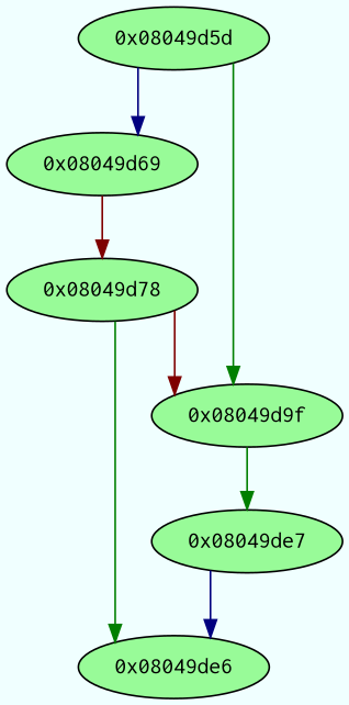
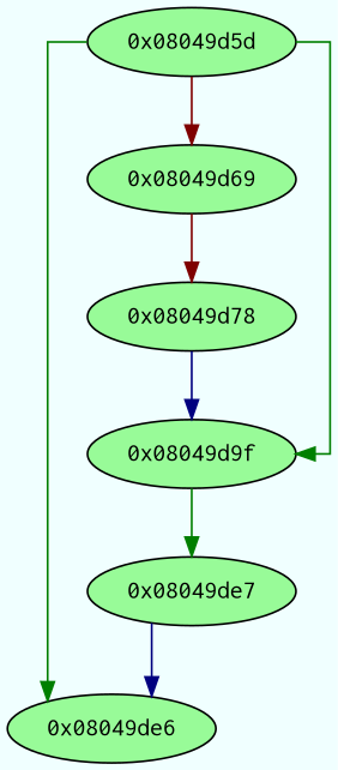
  digraph {
    bgcolor=azure
    fontname=Courier
    fontsize=8
    splines=ortho
    node [color=black fillcolor=palegreen fontname=Courier style=filled]
    edge [arrowhead=normal color="#007f00"]
    n1 [label="0x08049d5d"]
    n2 [label="0x08049de6"]
    n3 [label="0x08049d69"]
    n4 [label="0x08049d9f"]
    n5 [label="0x08049d78"]
    n6 [label="0x08049de7"]
-   n5 -> n2
-   n1 -> n3 [color="#00007f"]
+   n1 -> n2
+   n1 -> n3 [color="#7f0000"]
    n1 -> n4
    n3 -> n5 [color="#7f0000"]
    n4 -> n6
-   n5 -> n4 [color="#7f0000"]
+   n5 -> n4 [color="#00007f"]
    n6 -> n2 [color="#00007f"]
  }
